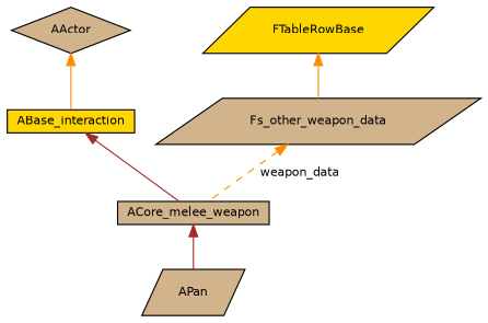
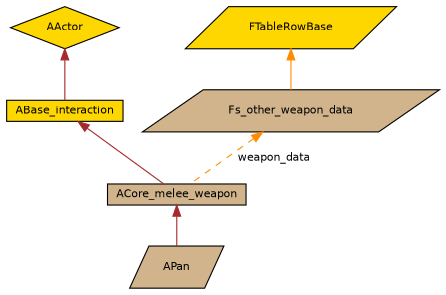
  digraph {
    node [color=black fillcolor=tan fontname=Helvetica fontsize=10 shape=parallelogram style=filled]
    edge [color=darkorange dir=back fontname=Helvetica fontsize=10 labelfontname=Helvetica labelfontsize=10 style=solid]
    n1 [fontcolor=black height=0.2 label=APan width=0.4]
    n2 [height=0.2 label=ACore_melee_weapon shape=box width=0.4]
    n3 [fillcolor=gold height=0.2 label=ABase_interaction shape=box width=0.4]
-   n4 [height=0.2 label=AActor shape=diamond width=0.4]
+   n4 [fillcolor=gold height=0.2 label=AActor shape=diamond width=0.4]
    n5 [height=0.2 label=Fs_other_weapon_data width=0.4]
    n6 [fillcolor=gold height=0.2 label=FTableRowBase width=0.4]
    n2 -> n1 [color=brown]
    n3 -> n2 [color=brown]
-   n4 -> n3
+   n4 -> n3 [color=brown]
    n5 -> n2 [label=" weapon_data" style=dashed]
    n6 -> n5
  }
